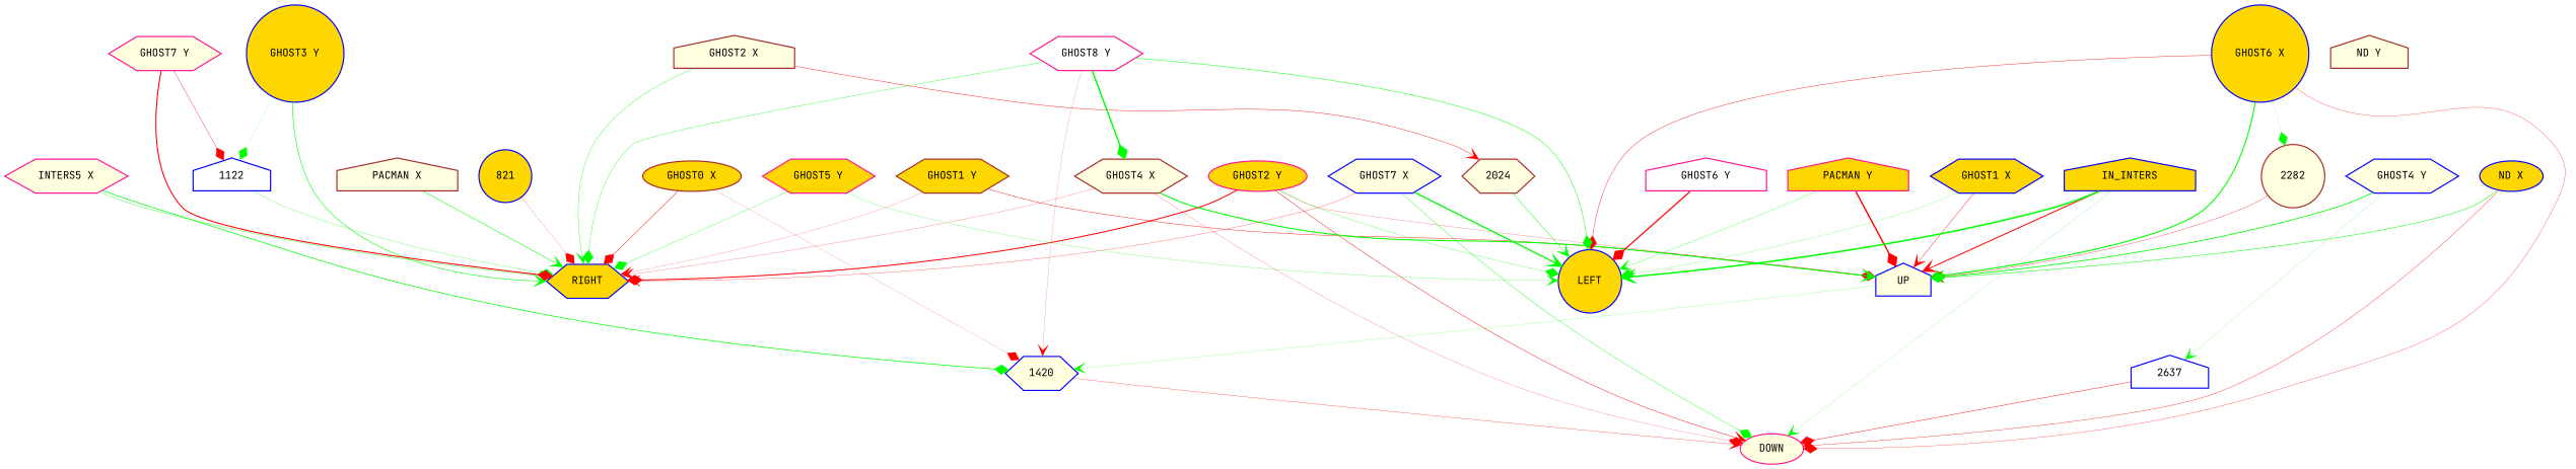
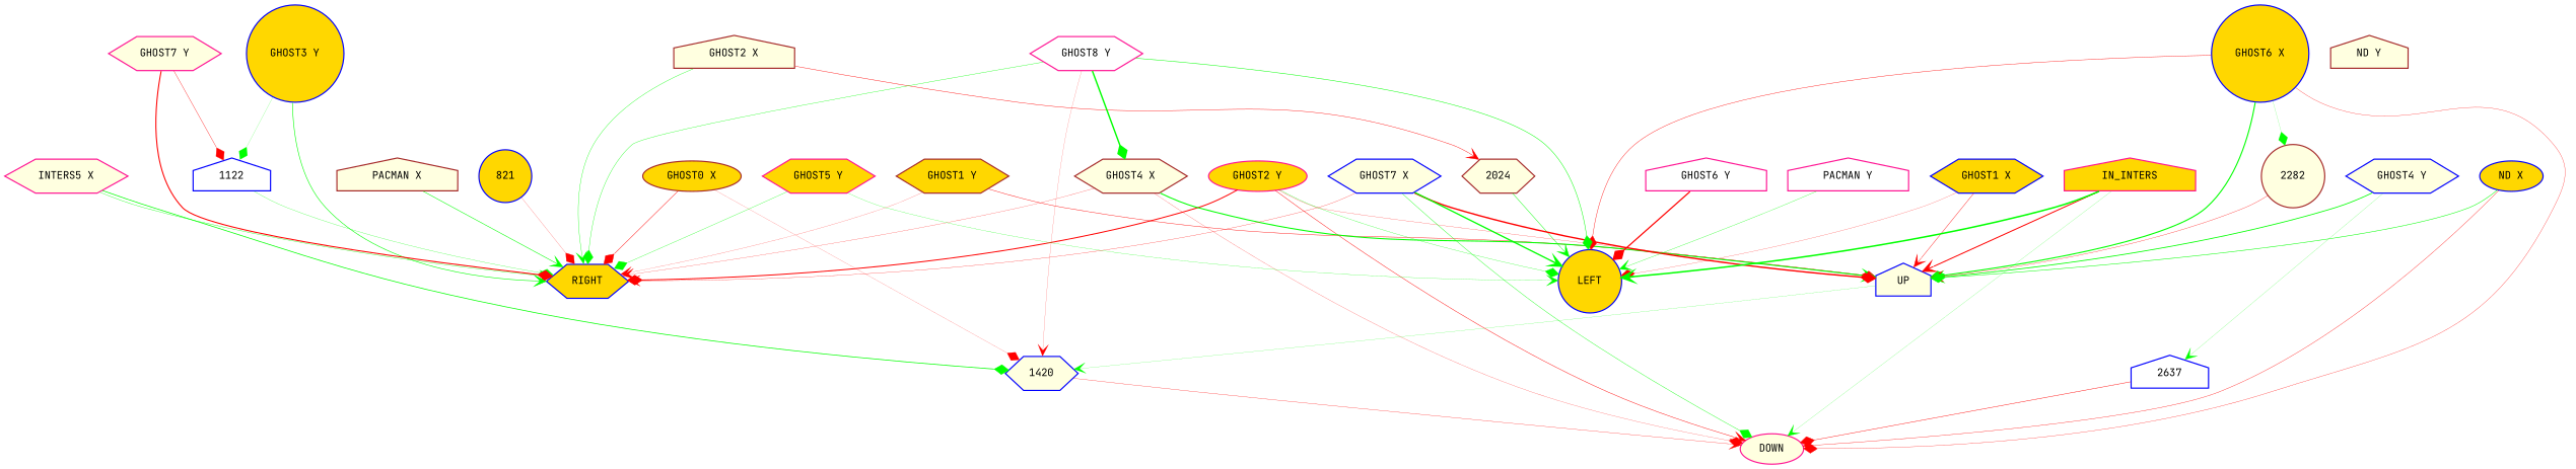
  digraph {
    fontname="JetBrains Mono"
    node [bgcolor=black color=blue fillcolor=lightyellow fontname="JetBrains Mono" fontsize=9 shape=hexagon style=filled]
    edge [arrowhead=diamond color=green fontname="JetBrains Mono" style=solid]
    "GHOST1 X" [fillcolor=gold height=0.2 width=0.2]
    UP [height=0.2 shape=house width=0.2]
    LEFT [fillcolor=gold height=0.2 shape=circle width=0.2]
    1420 [height=0.2 width=0.2]
    "GHOST1 Y" [color=brown fillcolor=gold height=0.2 width=0.2]
    RIGHT [fillcolor=gold height=0.2 width=0.2]
    "GHOST2 X" [color=brown height=0.2 shape=house width=0.2]
    2024 [color=brown height=0.2 width=0.2]
    "GHOST2 Y" [color=deeppink fillcolor=gold height=0.2 shape=ellipse width=0.2]
    DOWN [color=deeppink height=0.2 shape=ellipse width=0.2]
    n11 [color=brown fillcolor=gold height=0.2 label="GHOST0 X" shape=ellipse width=0.2]
    "GHOST3 Y" [fillcolor=gold height=0.2 shape=circle width=0.2]
    1122 [fillcolor=white height=0.2 shape=house width=0.2]
    "GHOST4 X" [color=brown height=0.2 width=0.2]
    "GHOST4 Y" [height=0.2 width=0.2]
    2637 [fillcolor=white height=0.2 shape=house width=0.2]
    n17 [color=deeppink height=0.2 label="INTERS5 X" width=0.2]
    "GHOST5 Y" [color=deeppink fillcolor=gold height=0.2 width=0.2]
    "GHOST6 X" [fillcolor=gold height=0.2 shape=circle width=0.2]
    2282 [color=brown height=0.2 shape=circle width=0.2]
    "GHOST6 Y" [color=deeppink fillcolor=white height=0.2 shape=house width=0.2]
    "GHOST7 X" [height=0.2 width=0.2]
    "GHOST7 Y" [color=deeppink height=0.2 width=0.2]
    "GHOST8 Y" [color=deeppink fillcolor=white height=0.2 width=0.2]
    "PACMAN X" [color=brown height=0.2 shape=house width=0.2]
-   "PACMAN Y" [color=deeppink fillcolor=gold height=0.2 shape=house width=0.2]
+   "PACMAN Y" [color=deeppink fillcolor=white height=0.2 shape=house width=0.2]
    "ND X" [fillcolor=gold height=0.2 shape=ellipse width=0.2]
    "ND Y" [color=brown height=0.2 shape=house width=0.2]
-   IN_INTERS [fillcolor=gold height=0.2 shape=house width=0.2]
+   IN_INTERS [color=deeppink fillcolor=gold height=0.2 shape=house width=0.2]
    821 [fillcolor=gold height=0.2 shape=circle width=0.2]
    "GHOST1 X" -> UP [arrowhead=vee color=red penwidth=0.3335450347852732]
-   "GHOST1 X" -> LEFT [penwidth=0.16967230323049556]
+   "GHOST1 X" -> LEFT [color=red penwidth=0.16967230323049556]
    UP -> 1420 [arrowhead=vee penwidth=0.14067599402596137]
    1420 -> DOWN [arrowhead=vee color=red penwidth=0.22948570346027777]
    "GHOST1 Y" -> UP [color=red penwidth=0.34857509475210274]
    "GHOST1 Y" -> RIGHT [arrowhead=vee color=red penwidth=0.14451849060298894]
    "GHOST2 X" -> RIGHT [arrowhead=vee penwidth=0.29806748177454484]
    "GHOST2 X" -> 2024 [arrowhead=vee color=red penwidth=0.3457404406608454]
    2024 -> LEFT [arrowhead=vee penwidth=0.382088247758928]
    "GHOST2 Y" -> UP [color=red penwidth=0.17758257831440102]
    "GHOST2 Y" -> LEFT [penwidth=0.23167197000090914]
    "GHOST2 Y" -> RIGHT [color=red penwidth=0.8474335318899093]
    "GHOST2 Y" -> DOWN [arrowhead=vee color=red penwidth=0.3717428522447669]
    n11 -> 1420 [color=red penwidth=0.12098859413583876]
    n11 -> RIGHT [color=red penwidth=0.3786100436842431]
    "GHOST3 Y" -> RIGHT [arrowhead=vee penwidth=0.4925524444214715]
    "GHOST3 Y" -> 1122 [penwidth=0.13526184482441553]
    1122 -> RIGHT [penwidth=0.21209079336007114]
    "GHOST4 X" -> UP [arrowhead=vee penwidth=0.8990814168191148]
    "GHOST4 X" -> RIGHT [arrowhead=vee color=red penwidth=0.18060319215344062]
    "GHOST4 X" -> DOWN [color=red penwidth=0.1676740117386074]
    "GHOST4 Y" -> UP [arrowhead=vee penwidth=0.6870674791011246]
    "GHOST4 Y" -> 2637 [arrowhead=vee penwidth=0.13819750008695533]
    2637 -> DOWN [color=red penwidth=0.36092356062386177]
    n17 -> 1420 [penwidth=0.6140893094442201]
    n17 -> RIGHT [arrowhead=vee penwidth=0.30056250497157]
    "GHOST5 Y" -> LEFT [arrowhead=vee penwidth=0.19409895282752526]
    "GHOST5 Y" -> RIGHT [penwidth=0.25825595547595526]
    "GHOST6 X" -> UP [penwidth=0.9294648179785888]
    "GHOST6 X" -> LEFT [color=red penwidth=0.32934675406652936]
    "GHOST6 X" -> DOWN [color=red penwidth=0.23800652259264185]
    "GHOST6 X" -> 2282 [penwidth=0.12610450228308964]
    2282 -> UP [arrowhead=vee color=red penwidth=0.2625202895431157]
    "GHOST6 Y" -> LEFT [color=red penwidth=1.0420781134331774]
-   "PACMAN Y" -> UP [color=red penwidth=1.1930036961957446]
+   "GHOST7 X" -> UP [color=red penwidth=1.1930036961957446]
    "GHOST7 X" -> LEFT [arrowhead=vee penwidth=1.120950847936117]
    "GHOST7 X" -> RIGHT [arrowhead=vee color=red penwidth=0.21437985789555752]
    "GHOST7 X" -> DOWN [penwidth=0.32012321791389253]
    "GHOST7 Y" -> RIGHT [color=red penwidth=0.8965711841725668]
    "GHOST7 Y" -> 1122 [color=red penwidth=0.2948908144973804]
    "GHOST8 Y" -> LEFT [penwidth=0.41245960329861664]
    "GHOST8 Y" -> 1420 [arrowhead=vee color=red penwidth=0.12573590673261634]
    "GHOST8 Y" -> RIGHT [penwidth=0.2915510196781814]
    "GHOST8 Y" -> "GHOST4 X" [penwidth=1.2096322317445658]
    "PACMAN X" -> RIGHT [arrowhead=vee penwidth=0.44982894026374476]
    "PACMAN Y" -> LEFT [arrowhead=vee penwidth=0.25711750339717476]
    "ND X" -> UP [penwidth=0.4352040064308019]
    "ND X" -> DOWN [arrowhead=vee color=red penwidth=0.28970301690892897]
    IN_INTERS -> UP [arrowhead=vee color=red penwidth=0.8439668935414076]
    IN_INTERS -> LEFT [arrowhead=vee penwidth=1.2982036224588966]
    IN_INTERS -> DOWN [arrowhead=vee penwidth=0.13466621679101085]
    821 -> RIGHT [color=red penwidth=0.14916287485909152]
  }
